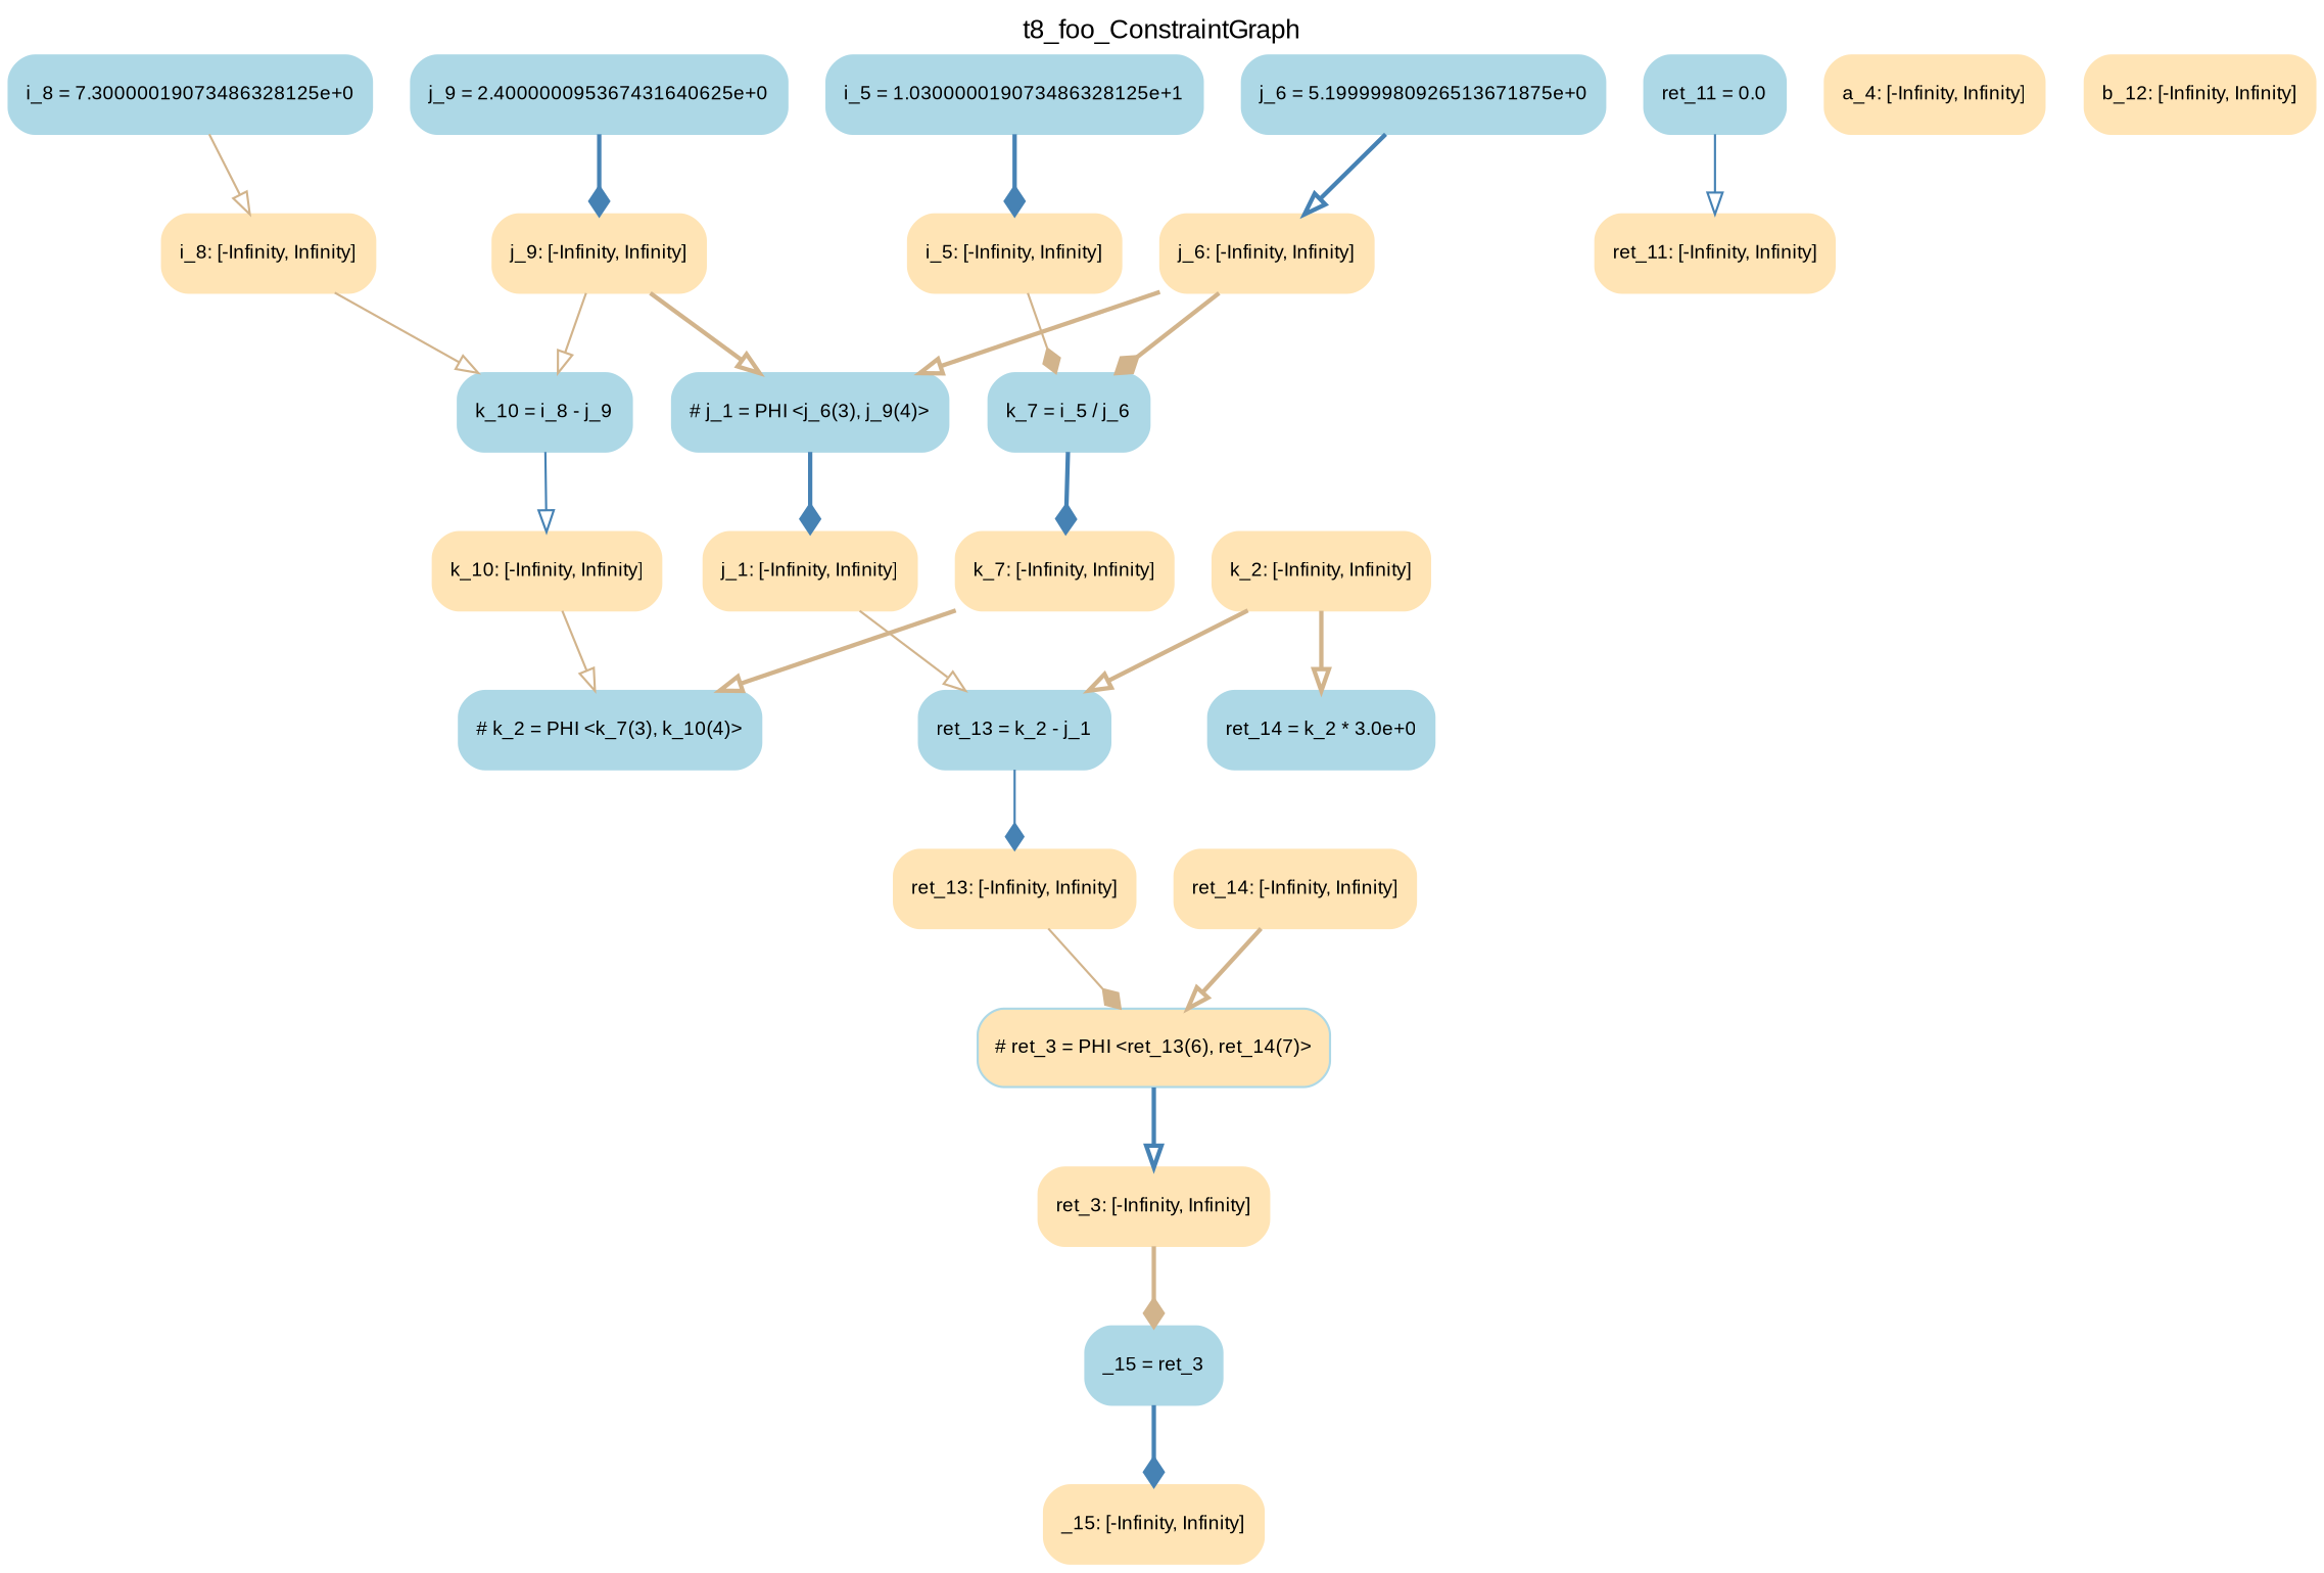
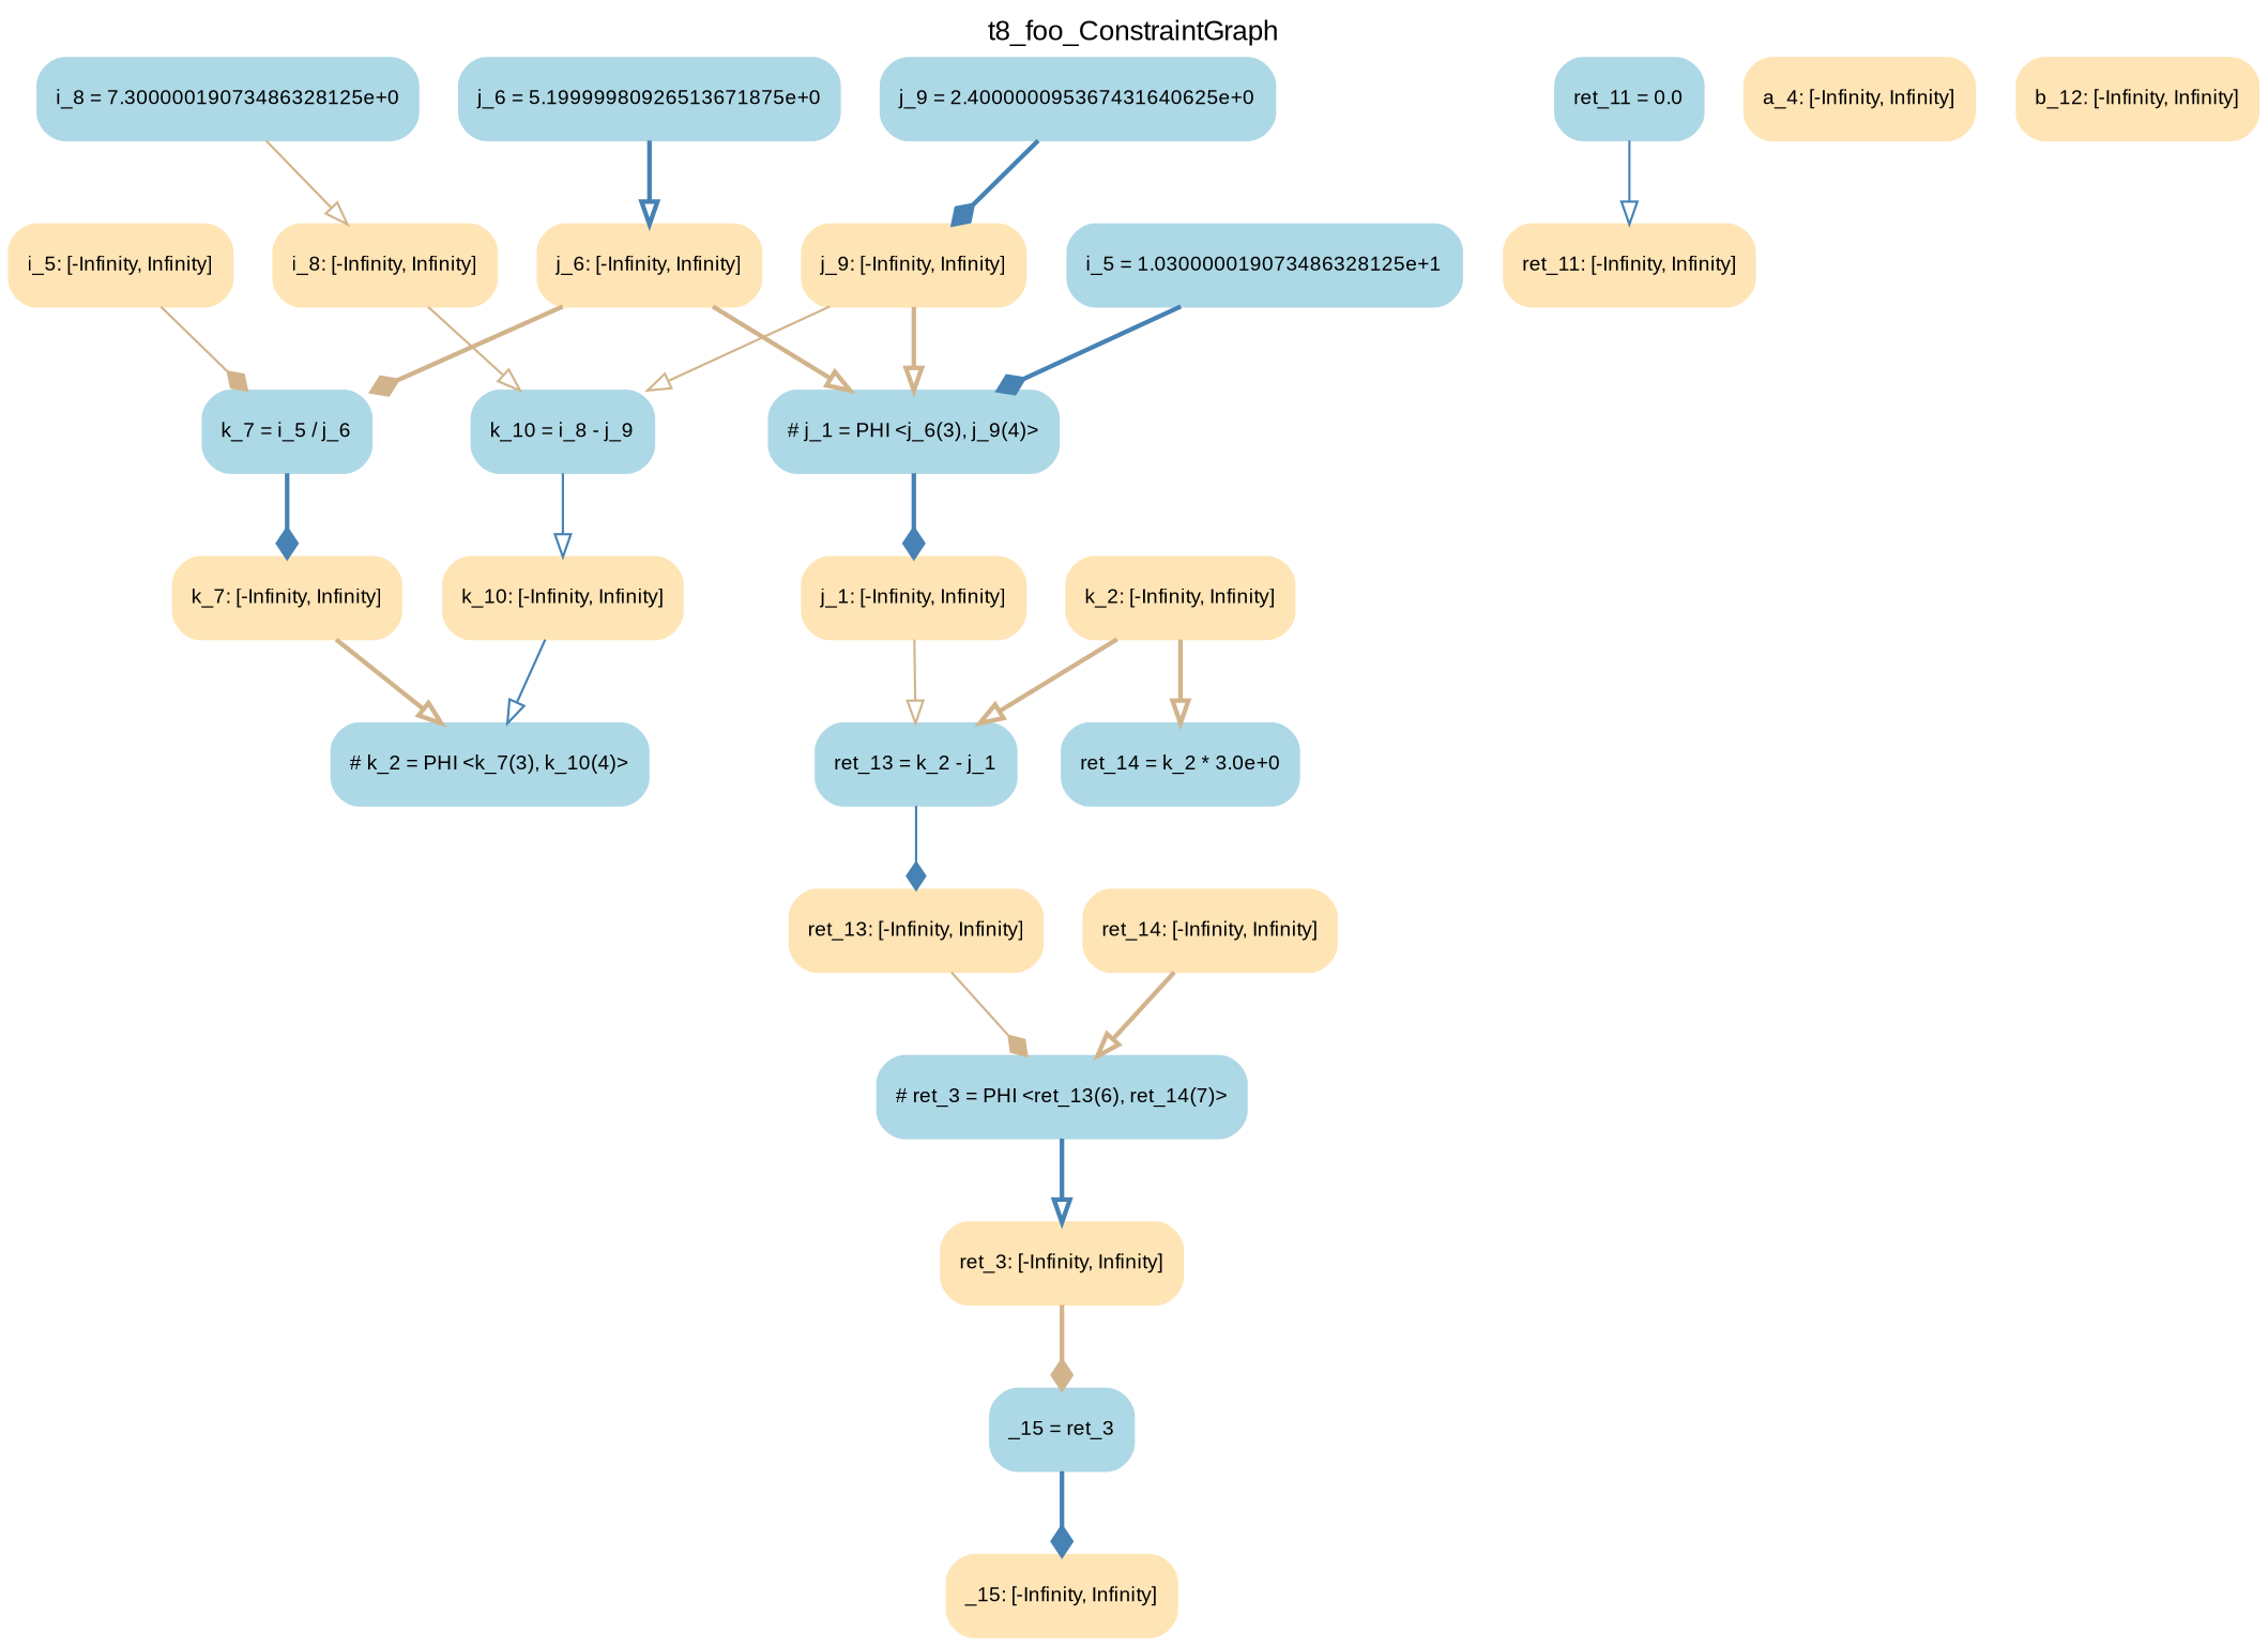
  digraph {
    fontname=Arial
    fontsize=12
    label=t8_foo_ConstraintGraph
    labelloc=top
    node [color=moccasin fillcolor=moccasin fontname=Arial fontsize=9 shape=Mrecord style=filled]
    edge [arrowhead=onormal color=tan fontname=Arial fontsize=10 style=bold]
    n1 [color=lightblue fillcolor=lightblue label="{ j_6 = 5.19999980926513671875e+0 }"]
    n2 [label="{ j_6: \[-Infinity, Infinity\] }"]
    n3 [color=lightblue fillcolor=lightblue label="{ k_7 = i_5 / j_6 }"]
    n4 [color=lightblue fillcolor=lightblue label="{ # j_1 = PHI \<j_6(3), j_9(4)\> }"]
    n5 [label="{ k_7: \[-Infinity, Infinity\] }"]
    n6 [label="{ j_1: \[-Infinity, Infinity\] }"]
    n7 [color=lightblue fillcolor=lightblue label="{ i_5 = 1.030000019073486328125e+1 }"]
    n8 [label="{ i_5: \[-Infinity, Infinity\] }"]
    n9 [color=lightblue fillcolor=lightblue label="{ ret_11 = 0.0 }"]
    n10 [label="{ ret_11: \[-Infinity, Infinity\] }"]
-   n11 [color=lightblue label="{ # ret_3 = PHI \<ret_13(6), ret_14(7)\> }"]
+   n11 [color=lightblue fillcolor=lightblue label="{ # ret_3 = PHI \<ret_13(6), ret_14(7)\> }"]
    n12 [label="{ ret_3: \[-Infinity, Infinity\] }"]
    n13 [color=lightblue fillcolor=lightblue label="{ _15 = ret_3 }"]
    n14 [label="{ _15: \[-Infinity, Infinity\] }"]
    n15 [color=lightblue fillcolor=lightblue label="{ # k_2 = PHI \<k_7(3), k_10(4)\> }"]
    n16 [label="{ k_2: \[-Infinity, Infinity\] }"]
    n17 [color=lightblue fillcolor=lightblue label="{ ret_14 = k_2 * 3.0e+0 }"]
    n18 [color=lightblue fillcolor=lightblue label="{ ret_13 = k_2 - j_1 }"]
    n19 [label="{ ret_13: \[-Infinity, Infinity\] }"]
    n20 [color=lightblue fillcolor=lightblue label="{ i_8 = 7.30000019073486328125e+0 }"]
    n21 [label="{ i_8: \[-Infinity, Infinity\] }"]
    n22 [color=lightblue fillcolor=lightblue label="{ k_10 = i_8 - j_9 }"]
    n23 [label="{ k_10: \[-Infinity, Infinity\] }"]
    n24 [color=lightblue fillcolor=lightblue label="{ j_9 = 2.400000095367431640625e+0 }"]
    n25 [label="{ j_9: \[-Infinity, Infinity\] }"]
    n26 [label="{ ret_14: \[-Infinity, Infinity\] }"]
    n27 [label="{ a_4: \[-Infinity, Infinity\] }"]
    n28 [label="{ b_12: \[-Infinity, Infinity\] }"]
    n1 -> n2 [color=steelblue]
    n2 -> n3 [arrowhead=diamond]
    n2 -> n4
    n3 -> n5 [arrowhead=diamond color=steelblue]
    n4 -> n6 [arrowhead=diamond color=steelblue]
    n5 -> n15
    n6 -> n18 [style=solid]
-   n7 -> n8 [arrowhead=diamond color=steelblue]
+   n7 -> n4 [arrowhead=diamond color=steelblue]
    n8 -> n3 [arrowhead=diamond style=solid]
    n9 -> n10 [color=steelblue style=solid]
    n11 -> n12 [color=steelblue]
    n12 -> n13 [arrowhead=diamond]
    n13 -> n14 [arrowhead=diamond color=steelblue]
    n16 -> n17
    n16 -> n18
    n18 -> n19 [arrowhead=diamond color=steelblue style=solid]
    n19 -> n11 [arrowhead=diamond style=solid]
    n20 -> n21 [style=solid]
    n21 -> n22 [style=solid]
    n22 -> n23 [color=steelblue style=solid]
-   n23 -> n15 [style=solid]
+   n23 -> n15 [color=steelblue style=solid]
    n24 -> n25 [arrowhead=diamond color=steelblue]
    n25 -> n4
    n25 -> n22 [style=solid]
    n26 -> n11
  }
